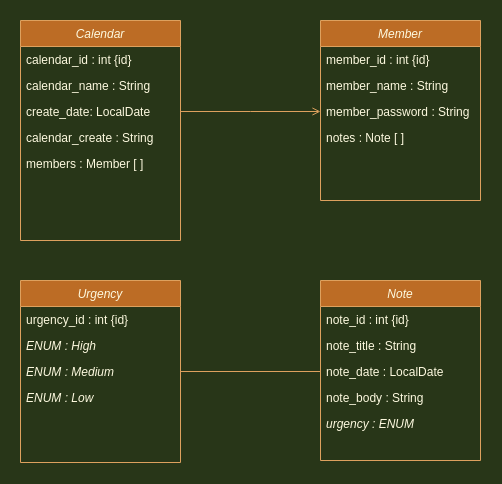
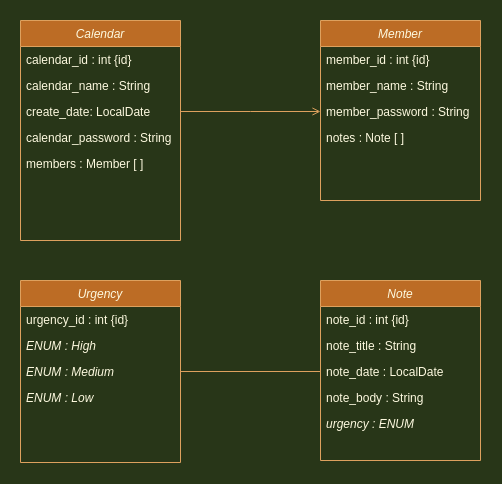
  <mxCell id="0" />
  <mxCell id="1" parent="0" />
  <mxCell id="2" value="Calendar" style="swimlane;fontStyle=2;align=center;verticalAlign=top;childLayout=stackLayout;horizontal=1;startSize=26;horizontalStack=0;resizeParent=1;resizeLast=0;collapsible=1;marginBottom=0;rounded=0;shadow=0;strokeWidth=1;fillColor=#BC6C25;strokeColor=#DDA15E;fontColor=#FEFAE0;" parent="1" vertex="1"><mxGeometry x="20" y="20" width="160" height="220" as="geometry"><mxRectangle x="220" y="120" width="160" height="26" as="alternateBounds" /></mxGeometry></mxCell>
  <mxCell id="3" value="calendar_id : int {id}" style="text;align=left;verticalAlign=top;spacingLeft=4;spacingRight=4;overflow=hidden;rotatable=0;points=[[0,0.5],[1,0.5]];portConstraint=eastwest;fontColor=#FEFAE0;" parent="2" vertex="1"><mxGeometry y="26" width="160" height="26" as="geometry" /></mxCell>
  <mxCell id="4" value="calendar_name : String" style="text;align=left;verticalAlign=top;spacingLeft=4;spacingRight=4;overflow=hidden;rotatable=0;points=[[0,0.5],[1,0.5]];portConstraint=eastwest;rounded=0;shadow=0;html=0;fontColor=#FEFAE0;" parent="2" vertex="1"><mxGeometry y="52" width="160" height="26" as="geometry" /></mxCell>
  <mxCell id="5" value="create_date: LocalDate" style="text;align=left;verticalAlign=top;spacingLeft=4;spacingRight=4;overflow=hidden;rotatable=0;points=[[0,0.5],[1,0.5]];portConstraint=eastwest;rounded=0;shadow=0;html=0;fontColor=#FEFAE0;" parent="2" vertex="1"><mxGeometry y="78" width="160" height="26" as="geometry" /></mxCell>
- <mxCell id="6" value="calendar_create : String" style="text;align=left;verticalAlign=top;spacingLeft=4;spacingRight=4;overflow=hidden;rotatable=0;points=[[0,0.5],[1,0.5]];portConstraint=eastwest;rounded=0;shadow=0;html=0;fontColor=#FEFAE0;" parent="2" vertex="1"><mxGeometry y="104" width="160" height="26" as="geometry" /></mxCell>
+ <mxCell id="6" value="calendar_password : String" style="text;align=left;verticalAlign=top;spacingLeft=4;spacingRight=4;overflow=hidden;rotatable=0;points=[[0,0.5],[1,0.5]];portConstraint=eastwest;rounded=0;shadow=0;html=0;fontColor=#FEFAE0;" parent="2" vertex="1"><mxGeometry y="104" width="160" height="26" as="geometry" /></mxCell>
  <mxCell id="7" value="members : Member [ ]" style="text;align=left;verticalAlign=top;spacingLeft=4;spacingRight=4;overflow=hidden;rotatable=0;points=[[0,0.5],[1,0.5]];portConstraint=eastwest;rounded=0;shadow=0;html=0;fontColor=#FEFAE0;" parent="2" vertex="1"><mxGeometry y="130" width="160" height="26" as="geometry" /></mxCell>
  <mxCell id="8" value="" style="endArrow=open;shadow=0;strokeWidth=1;rounded=0;endFill=1;edgeStyle=elbowEdgeStyle;elbow=vertical;labelBackgroundColor=#283618;strokeColor=#DDA15E;fontColor=#FEFAE0;" parent="1" source="2" target="12" edge="1"><mxGeometry x="0.5" y="41" relative="1" as="geometry"><mxPoint x="180" y="92" as="sourcePoint" /><mxPoint x="280" y="110" as="targetPoint" /><mxPoint x="-40" y="32" as="offset" /></mxGeometry></mxCell>
  <mxCell id="9" value="Member&#10;" style="swimlane;fontStyle=2;align=center;verticalAlign=top;childLayout=stackLayout;horizontal=1;startSize=26;horizontalStack=0;resizeParent=1;resizeLast=0;collapsible=1;marginBottom=0;rounded=0;shadow=0;strokeWidth=1;fillColor=#BC6C25;strokeColor=#DDA15E;fontColor=#FEFAE0;" parent="1" vertex="1"><mxGeometry x="320" y="20" width="160" height="180" as="geometry"><mxRectangle x="220" y="120" width="160" height="26" as="alternateBounds" /></mxGeometry></mxCell>
  <mxCell id="10" value="member_id : int {id}" style="text;align=left;verticalAlign=top;spacingLeft=4;spacingRight=4;overflow=hidden;rotatable=0;points=[[0,0.5],[1,0.5]];portConstraint=eastwest;fontColor=#FEFAE0;" parent="9" vertex="1"><mxGeometry y="26" width="160" height="26" as="geometry" /></mxCell>
  <mxCell id="11" value="member_name : String" style="text;align=left;verticalAlign=top;spacingLeft=4;spacingRight=4;overflow=hidden;rotatable=0;points=[[0,0.5],[1,0.5]];portConstraint=eastwest;rounded=0;shadow=0;html=0;fontColor=#FEFAE0;" parent="9" vertex="1"><mxGeometry y="52" width="160" height="26" as="geometry" /></mxCell>
  <mxCell id="12" value="member_password : String" style="text;align=left;verticalAlign=top;spacingLeft=4;spacingRight=4;overflow=hidden;rotatable=0;points=[[0,0.5],[1,0.5]];portConstraint=eastwest;rounded=0;shadow=0;html=0;fontColor=#FEFAE0;" parent="9" vertex="1"><mxGeometry y="78" width="160" height="26" as="geometry" /></mxCell>
  <mxCell id="13" value="notes : Note [ ]" style="text;align=left;verticalAlign=top;spacingLeft=4;spacingRight=4;overflow=hidden;rotatable=0;points=[[0,0.5],[1,0.5]];portConstraint=eastwest;rounded=0;shadow=0;html=0;fontColor=#FEFAE0;" vertex="1" parent="9"><mxGeometry y="104" width="160" height="26" as="geometry" /></mxCell>
  <mxCell id="14" value="Note&#10;" style="swimlane;fontStyle=2;align=center;verticalAlign=top;childLayout=stackLayout;horizontal=1;startSize=26;horizontalStack=0;resizeParent=1;resizeLast=0;collapsible=1;marginBottom=0;rounded=0;shadow=0;strokeWidth=1;fillColor=#BC6C25;strokeColor=#DDA15E;fontColor=#FEFAE0;" parent="1" vertex="1"><mxGeometry x="320" y="280" width="160" height="180" as="geometry"><mxRectangle x="220" y="120" width="160" height="26" as="alternateBounds" /></mxGeometry></mxCell>
  <mxCell id="15" value="note_id : int {id}" style="text;align=left;verticalAlign=top;spacingLeft=4;spacingRight=4;overflow=hidden;rotatable=0;points=[[0,0.5],[1,0.5]];portConstraint=eastwest;fontColor=#FEFAE0;" parent="14" vertex="1"><mxGeometry y="26" width="160" height="26" as="geometry" /></mxCell>
  <mxCell id="16" value="note_title : String" style="text;align=left;verticalAlign=top;spacingLeft=4;spacingRight=4;overflow=hidden;rotatable=0;points=[[0,0.5],[1,0.5]];portConstraint=eastwest;rounded=0;shadow=0;html=0;fontColor=#FEFAE0;" parent="14" vertex="1"><mxGeometry y="52" width="160" height="26" as="geometry" /></mxCell>
  <mxCell id="17" value="note_date : LocalDate" style="text;align=left;verticalAlign=top;spacingLeft=4;spacingRight=4;overflow=hidden;rotatable=0;points=[[0,0.5],[1,0.5]];portConstraint=eastwest;rounded=0;shadow=0;html=0;fontColor=#FEFAE0;" parent="14" vertex="1"><mxGeometry y="78" width="160" height="26" as="geometry" /></mxCell>
  <mxCell id="18" value="note_body : String" style="text;align=left;verticalAlign=top;spacingLeft=4;spacingRight=4;overflow=hidden;rotatable=0;points=[[0,0.5],[1,0.5]];portConstraint=eastwest;rounded=0;shadow=0;html=0;fontColor=#FEFAE0;" parent="14" vertex="1"><mxGeometry y="104" width="160" height="26" as="geometry" /></mxCell>
  <mxCell id="19" value="urgency : ENUM" style="text;align=left;verticalAlign=top;spacingLeft=4;spacingRight=4;overflow=hidden;rotatable=0;points=[[0,0.5],[1,0.5]];portConstraint=eastwest;rounded=0;shadow=0;html=0;fontColor=#FEFAE0;fontStyle=2" parent="14" vertex="1"><mxGeometry y="130" width="160" height="26" as="geometry" /></mxCell>
  <mxCell id="20" value="Urgency" style="swimlane;fontStyle=2;align=center;verticalAlign=top;childLayout=stackLayout;horizontal=1;startSize=26;horizontalStack=0;resizeParent=1;resizeLast=0;collapsible=1;marginBottom=0;rounded=0;shadow=0;strokeWidth=1;fillColor=#BC6C25;strokeColor=#DDA15E;fontColor=#FEFAE0;" vertex="1" parent="1"><mxGeometry x="20" y="280" width="160" height="182" as="geometry"><mxRectangle x="220" y="120" width="160" height="26" as="alternateBounds" /></mxGeometry></mxCell>
  <mxCell id="21" value="urgency_id : int {id}" style="text;align=left;verticalAlign=top;spacingLeft=4;spacingRight=4;overflow=hidden;rotatable=0;points=[[0,0.5],[1,0.5]];portConstraint=eastwest;rounded=0;shadow=0;html=0;fontColor=#FEFAE0;" vertex="1" parent="20"><mxGeometry y="26" width="160" height="26" as="geometry" /></mxCell>
  <mxCell id="22" value="ENUM : High&#10;" style="text;align=left;verticalAlign=top;spacingLeft=4;spacingRight=4;overflow=hidden;rotatable=0;points=[[0,0.5],[1,0.5]];portConstraint=eastwest;fontColor=#FEFAE0;fontStyle=2" vertex="1" parent="20"><mxGeometry y="52" width="160" height="26" as="geometry" /></mxCell>
  <mxCell id="23" value="ENUM : Medium" style="text;align=left;verticalAlign=top;spacingLeft=4;spacingRight=4;overflow=hidden;rotatable=0;points=[[0,0.5],[1,0.5]];portConstraint=eastwest;rounded=0;shadow=0;html=0;fontColor=#FEFAE0;fontStyle=2" vertex="1" parent="20"><mxGeometry y="78" width="160" height="26" as="geometry" /></mxCell>
  <mxCell id="24" value="ENUM : Low" style="text;align=left;verticalAlign=top;spacingLeft=4;spacingRight=4;overflow=hidden;rotatable=0;points=[[0,0.5],[1,0.5]];portConstraint=eastwest;rounded=0;shadow=0;html=0;fontColor=#FEFAE0;fontStyle=2" vertex="1" parent="20"><mxGeometry y="104" width="160" height="26" as="geometry" /></mxCell>
  <mxCell id="25" style="edgeStyle=orthogonalEdgeStyle;rounded=0;orthogonalLoop=1;jettySize=auto;html=1;exitX=0;exitY=0.5;exitDx=0;exitDy=0;entryX=1;entryY=0.5;entryDx=0;entryDy=0;strokeColor=#DDA15E;fontColor=#FEFAE0;fillColor=#BC6C25;endArrow=none;" edge="1" parent="1" source="17" target="23"><mxGeometry relative="1" as="geometry"><mxPoint x="410" y="210" as="sourcePoint" /><mxPoint x="410" y="290" as="targetPoint" /></mxGeometry></mxCell>
